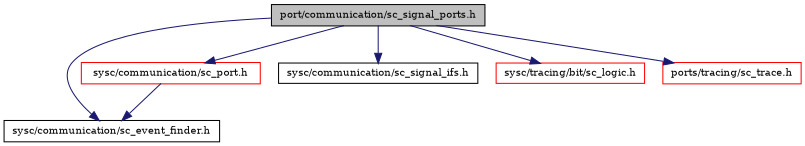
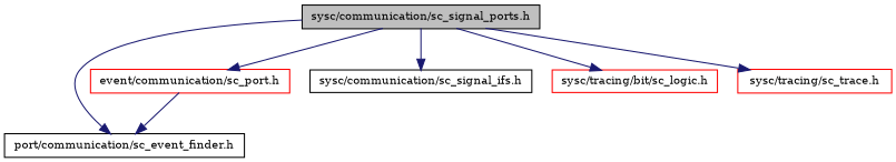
  digraph {
    fontname="DejaVu Serif"
    node [color=black fillcolor=white fontname="DejaVu Serif" fontsize=10 shape=record style=filled]
    edge [color=midnightblue fontname="DejaVu Serif" fontsize=10 labelfontname=FreeSans labelfontsize=10 style=solid]
-   n1 [fillcolor=grey75 fontcolor=black height=0.2 label="port/communication/sc_signal_ports.h" width=0.4]
-   n2 [height=0.2 label="sysc/communication/sc_event_finder.h" width=0.4]
-   n3 [color=red height=0.2 label="sysc/communication/sc_port.h" width=0.4]
+   n1 [fillcolor=grey75 fontcolor=black height=0.2 label="sysc/communication/sc_signal_ports.h" width=0.4]
+   n2 [height=0.2 label="port/communication/sc_event_finder.h" width=0.4]
+   n3 [color=red height=0.2 label="event/communication/sc_port.h" width=0.4]
    n4 [height=0.2 label="sysc/communication/sc_signal_ifs.h" width=0.4]
    n5 [color=red height=0.2 label="sysc/tracing/bit/sc_logic.h" width=0.4]
-   n6 [color=red height=0.2 label="ports/tracing/sc_trace.h" width=0.4]
+   n6 [color=red height=0.2 label="sysc/tracing/sc_trace.h" width=0.4]
    n1 -> n2
    n1 -> n3
    n1 -> n4
    n1 -> n5
    n1 -> n6
    n3 -> n2
  }
